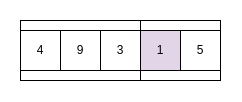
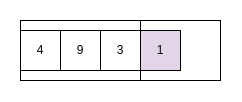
  <mxCell id="0" />
  <mxCell id="1" parent="0" />
  <mxCell id="2" value="" style="rounded=0;whiteSpace=wrap;html=1;" vertex="1" parent="1"><mxGeometry x="20" y="20" width="120" height="60" as="geometry" /></mxCell>
  <mxCell id="3" value="4" style="rounded=0;whiteSpace=wrap;html=1;" vertex="1" parent="1"><mxGeometry x="20" y="30" width="40" height="40" as="geometry" /></mxCell>
  <mxCell id="4" value="9" style="rounded=0;whiteSpace=wrap;html=1;" vertex="1" parent="1"><mxGeometry x="60" y="30" width="40" height="40" as="geometry" /></mxCell>
  <mxCell id="5" value="3" style="rounded=0;whiteSpace=wrap;html=1;" vertex="1" parent="1"><mxGeometry x="100" y="30" width="40" height="40" as="geometry" /></mxCell>
  <mxCell id="6" value="" style="rounded=0;whiteSpace=wrap;html=1;" vertex="1" parent="1"><mxGeometry x="140" y="20" width="80" height="60" as="geometry" /></mxCell>
  <mxCell id="7" value="1" style="rounded=0;whiteSpace=wrap;html=1;fillColor=#e1d5e7;" vertex="1" parent="1"><mxGeometry x="140" y="30" width="40" height="40" as="geometry" /></mxCell>
- <mxCell id="8" value="5" style="rounded=0;whiteSpace=wrap;html=1;" vertex="1" parent="1"><mxGeometry x="180" y="30" width="40" height="40" as="geometry" /></mxCell>
